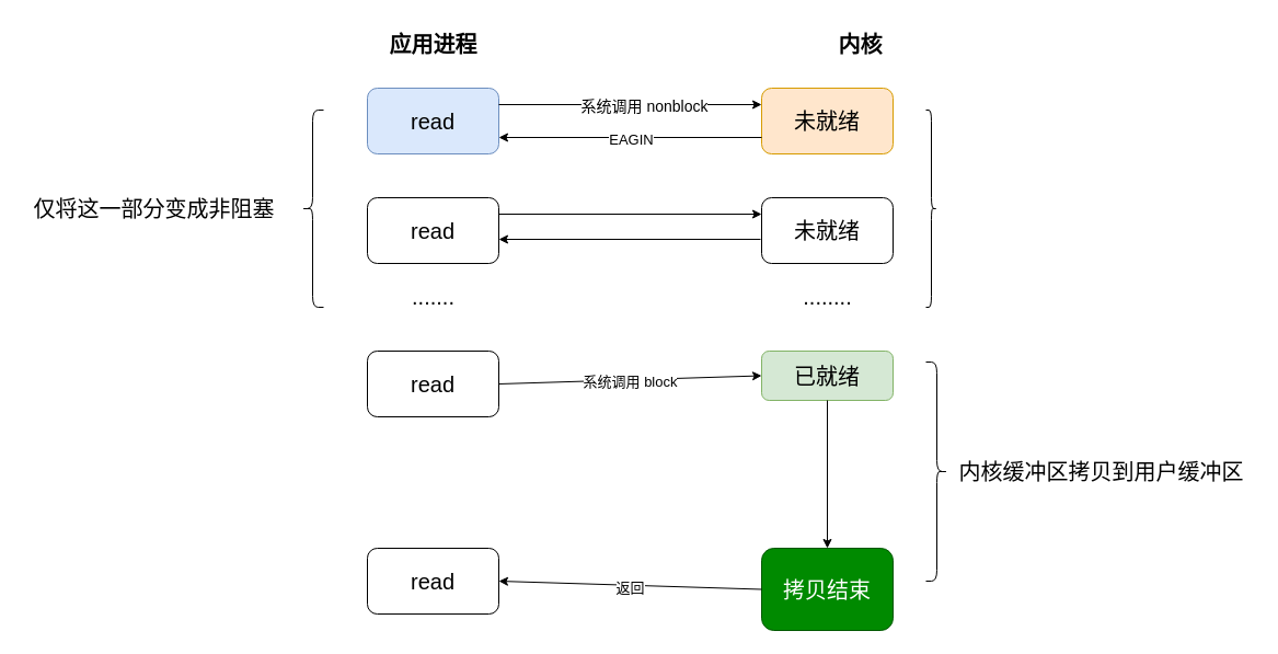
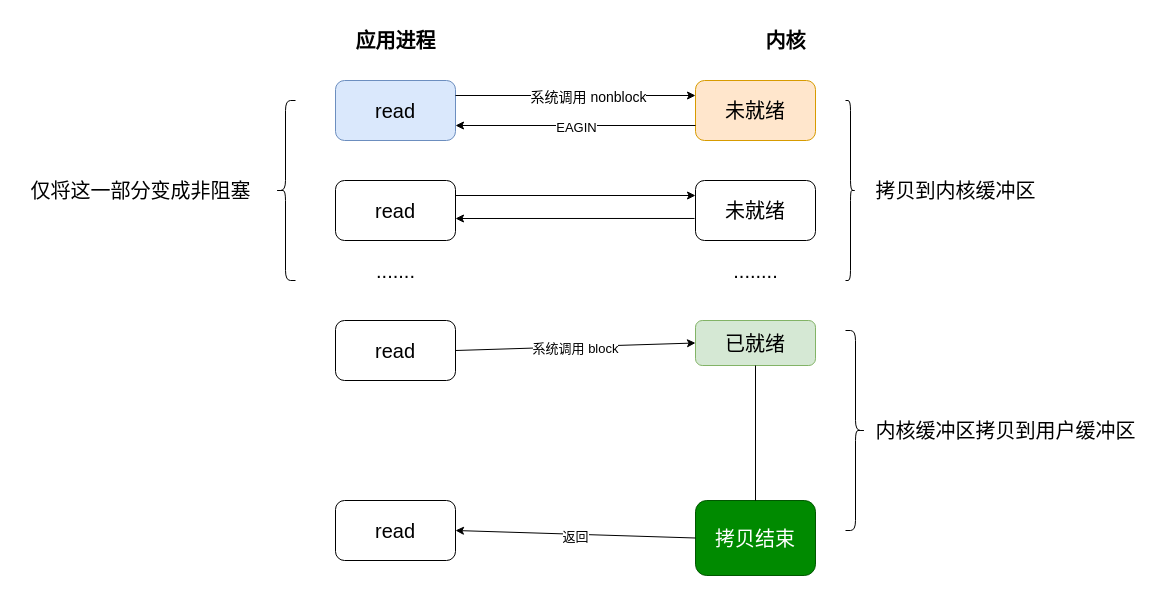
  <mxCell id="0" />
  <mxCell id="1" parent="0" />
  <mxCell id="2" value="&lt;font style=&quot;font-size: 20px;&quot;&gt;read&lt;/font&gt;" style="rounded=1;whiteSpace=wrap;html=1;fillColor=#dae8fc;strokeColor=#6c8ebf;" vertex="1" parent="1"><mxGeometry x="335" y="80" width="120" height="60" as="geometry" /></mxCell>
  <mxCell id="3" value="未就绪" style="rounded=1;whiteSpace=wrap;html=1;fontSize=20;fillColor=#ffe6cc;strokeColor=#d79b00;" vertex="1" parent="1"><mxGeometry x="695" y="80" width="120" height="60" as="geometry" /></mxCell>
  <mxCell id="4" value="&lt;font style=&quot;font-size: 20px;&quot;&gt;read&lt;/font&gt;" style="rounded=1;whiteSpace=wrap;html=1;" vertex="1" parent="1"><mxGeometry x="335" y="180" width="120" height="60" as="geometry" /></mxCell>
  <mxCell id="5" value="未就绪" style="rounded=1;whiteSpace=wrap;html=1;fontSize=20;" vertex="1" parent="1"><mxGeometry x="695" y="180" width="120" height="60" as="geometry" /></mxCell>
  <mxCell id="6" value="&lt;font style=&quot;font-size: 20px;&quot;&gt;read&lt;/font&gt;" style="rounded=1;whiteSpace=wrap;html=1;" vertex="1" parent="1"><mxGeometry x="335" y="320" width="120" height="60" as="geometry" /></mxCell>
  <mxCell id="7" value="已就绪" style="rounded=1;whiteSpace=wrap;html=1;fontSize=20;fillColor=#d5e8d4;strokeColor=#82b366;" vertex="1" parent="1"><mxGeometry x="695" y="320" width="120" height="45" as="geometry" /></mxCell>
  <mxCell id="8" value="" style="endArrow=classic;html=1;rounded=0;fontSize=20;exitX=1;exitY=0.25;exitDx=0;exitDy=0;entryX=0;entryY=0.25;entryDx=0;entryDy=0;" edge="1" parent="1" source="2" target="3"><mxGeometry width="50" height="50" relative="1" as="geometry"><mxPoint x="615" y="230" as="sourcePoint" /><mxPoint x="665" y="180" as="targetPoint" /></mxGeometry></mxCell>
  <mxCell id="9" value="&lt;font style=&quot;font-size: 14px;&quot;&gt;系统调用 nonblock&lt;/font&gt;" style="edgeLabel;html=1;align=center;verticalAlign=middle;resizable=0;points=[];fontSize=20;" vertex="1" connectable="0" parent="8"><mxGeometry x="-0.368" relative="1" as="geometry"><mxPoint x="56" y="-2" as="offset" /></mxGeometry></mxCell>
  <mxCell id="10" value="" style="endArrow=classic;html=1;rounded=0;fontSize=20;exitX=0;exitY=0.75;exitDx=0;exitDy=0;entryX=1;entryY=0.75;entryDx=0;entryDy=0;" edge="1" parent="1" source="3" target="2"><mxGeometry width="50" height="50" relative="1" as="geometry"><mxPoint x="615" y="230" as="sourcePoint" /><mxPoint x="465" y="125" as="targetPoint" /></mxGeometry></mxCell>
  <mxCell id="11" value="&lt;font style=&quot;font-size: 13px;&quot;&gt;EAGIN&lt;/font&gt;" style="edgeLabel;html=1;align=center;verticalAlign=middle;resizable=0;points=[];fontSize=20;" vertex="1" connectable="0" parent="10"><mxGeometry x="0.339" y="2" relative="1" as="geometry"><mxPoint x="41" y="-4" as="offset" /></mxGeometry></mxCell>
  <mxCell id="12" value="......." style="text;html=1;align=center;verticalAlign=middle;resizable=0;points=[];autosize=1;strokeColor=none;fillColor=none;fontSize=20;" vertex="1" parent="1"><mxGeometry x="365" y="250" width="60" height="40" as="geometry" /></mxCell>
  <mxCell id="13" value="........" style="text;html=1;align=center;verticalAlign=middle;resizable=0;points=[];autosize=1;strokeColor=none;fillColor=none;fontSize=20;" vertex="1" parent="1"><mxGeometry x="720" y="250" width="70" height="40" as="geometry" /></mxCell>
  <mxCell id="14" value="" style="endArrow=classic;html=1;rounded=0;fontSize=20;exitX=1;exitY=0.25;exitDx=0;exitDy=0;entryX=0;entryY=0.25;entryDx=0;entryDy=0;" edge="1" parent="1" source="4" target="5"><mxGeometry width="50" height="50" relative="1" as="geometry"><mxPoint x="605" y="230" as="sourcePoint" /><mxPoint x="655" y="180" as="targetPoint" /></mxGeometry></mxCell>
  <mxCell id="15" value="" style="endArrow=classic;html=1;rounded=0;fontSize=20;exitX=-0.008;exitY=0.633;exitDx=0;exitDy=0;exitPerimeter=0;" edge="1" parent="1" source="5"><mxGeometry width="50" height="50" relative="1" as="geometry"><mxPoint x="775" y="220" as="sourcePoint" /><mxPoint x="455" y="218" as="targetPoint" /></mxGeometry></mxCell>
  <mxCell id="16" value="" style="shape=curlyBracket;whiteSpace=wrap;html=1;rounded=1;flipH=1;fontSize=20;" vertex="1" parent="1"><mxGeometry x="845" y="100" width="10" height="180" as="geometry" /></mxCell>
+ <mxCell id="17" value="拷贝到内核缓冲区" style="text;html=1;align=center;verticalAlign=middle;resizable=0;points=[];autosize=1;strokeColor=none;fillColor=none;fontSize=20;" vertex="1" parent="1"><mxGeometry x="865" y="170" width="180" height="40" as="geometry" /></mxCell>
  <mxCell id="18" value="" style="shape=curlyBracket;whiteSpace=wrap;html=1;rounded=1;fontSize=13;" vertex="1" parent="1"><mxGeometry x="275" y="100" width="20" height="180" as="geometry" /></mxCell>
  <mxCell id="19" value="&lt;font style=&quot;font-size: 20px;&quot;&gt;仅将这一部分变成非阻塞&lt;/font&gt;" style="text;html=1;align=center;verticalAlign=middle;resizable=0;points=[];autosize=1;strokeColor=none;fillColor=none;fontSize=13;" vertex="1" parent="1"><mxGeometry x="20" y="170" width="240" height="40" as="geometry" /></mxCell>
  <mxCell id="20" value="" style="endArrow=classic;html=1;rounded=0;fontSize=20;exitX=1;exitY=0.5;exitDx=0;exitDy=0;entryX=0;entryY=0.5;entryDx=0;entryDy=0;" edge="1" parent="1" source="6" target="7"><mxGeometry relative="1" as="geometry"><mxPoint x="495" y="350" as="sourcePoint" /><mxPoint x="595" y="350" as="targetPoint" /></mxGeometry></mxCell>
  <mxCell id="21" value="&lt;font style=&quot;font-size: 13px;&quot;&gt;系统调用 block&lt;/font&gt;" style="edgeLabel;resizable=0;html=1;align=center;verticalAlign=middle;fontSize=20;" connectable="0" vertex="1" parent="20"><mxGeometry relative="1" as="geometry"><mxPoint y="-2" as="offset" /></mxGeometry></mxCell>
  <mxCell id="22" value="&lt;font style=&quot;font-size: 20px;&quot;&gt;read&lt;/font&gt;" style="rounded=1;whiteSpace=wrap;html=1;" vertex="1" parent="1"><mxGeometry x="335" y="500" width="120" height="60" as="geometry" /></mxCell>
  <mxCell id="23" value="拷贝结束" style="rounded=1;whiteSpace=wrap;html=1;fontSize=20;fillColor=#008a00;fontColor=#ffffff;strokeColor=#005700;" vertex="1" parent="1"><mxGeometry x="695" y="500" width="120" height="75" as="geometry" /></mxCell>
  <mxCell id="24" value="" style="endArrow=classic;html=1;rounded=0;fontSize=13;exitX=0;exitY=0.5;exitDx=0;exitDy=0;entryX=1;entryY=0.5;entryDx=0;entryDy=0;" edge="1" parent="1" source="23" target="22"><mxGeometry width="50" height="50" relative="1" as="geometry"><mxPoint x="495" y="370" as="sourcePoint" /><mxPoint x="545" y="320" as="targetPoint" /></mxGeometry></mxCell>
  <mxCell id="25" value="返回" style="edgeLabel;html=1;align=center;verticalAlign=middle;resizable=0;points=[];fontSize=13;" vertex="1" connectable="0" parent="24"><mxGeometry x="-0.586" y="1" relative="1" as="geometry"><mxPoint x="-70" y="-1" as="offset" /></mxGeometry></mxCell>
- <mxCell id="26" value="" style="endArrow=classic;html=1;rounded=0;fontSize=13;exitX=0.5;exitY=1;exitDx=0;exitDy=0;entryX=0.5;entryY=0;entryDx=0;entryDy=0;" edge="1" parent="1" source="7" target="23"><mxGeometry width="50" height="50" relative="1" as="geometry"><mxPoint x="495" y="370" as="sourcePoint" /><mxPoint x="545" y="320" as="targetPoint" /></mxGeometry></mxCell>
+ <mxCell id="26" value="" style="endArrow=none;html=1;rounded=0;fontSize=13;exitX=0.5;exitY=1;exitDx=0;exitDy=0;entryX=0.5;entryY=0;entryDx=0;entryDy=0;" edge="1" parent="1" source="7" target="23"><mxGeometry width="50" height="50" relative="1" as="geometry"><mxPoint x="495" y="370" as="sourcePoint" /><mxPoint x="545" y="320" as="targetPoint" /></mxGeometry></mxCell>
  <mxCell id="27" value="" style="shape=curlyBracket;whiteSpace=wrap;html=1;rounded=1;flipH=1;fontSize=13;" vertex="1" parent="1"><mxGeometry x="845" y="330" width="20" height="200" as="geometry" /></mxCell>
  <mxCell id="28" value="&lt;font style=&quot;font-size: 20px;&quot;&gt;内核缓冲区拷贝到用户缓冲区&lt;/font&gt;" style="text;html=1;align=center;verticalAlign=middle;resizable=0;points=[];autosize=1;strokeColor=none;fillColor=none;fontSize=13;" vertex="1" parent="1"><mxGeometry x="865" y="410" width="280" height="40" as="geometry" /></mxCell>
  <mxCell id="29" value="&lt;b&gt;应用进程&lt;/b&gt;" style="text;html=1;align=center;verticalAlign=middle;resizable=0;points=[];autosize=1;strokeColor=none;fillColor=none;fontSize=20;" vertex="1" parent="1"><mxGeometry x="345" y="20" width="100" height="40" as="geometry" /></mxCell>
  <mxCell id="30" value="&lt;b&gt;内核&lt;/b&gt;" style="text;html=1;align=center;verticalAlign=middle;resizable=0;points=[];autosize=1;strokeColor=none;fillColor=none;fontSize=20;" vertex="1" parent="1"><mxGeometry x="755" y="20" width="60" height="40" as="geometry" /></mxCell>
